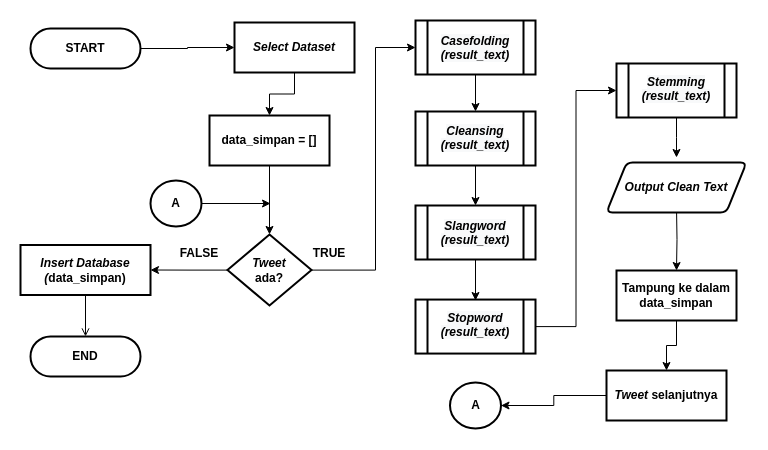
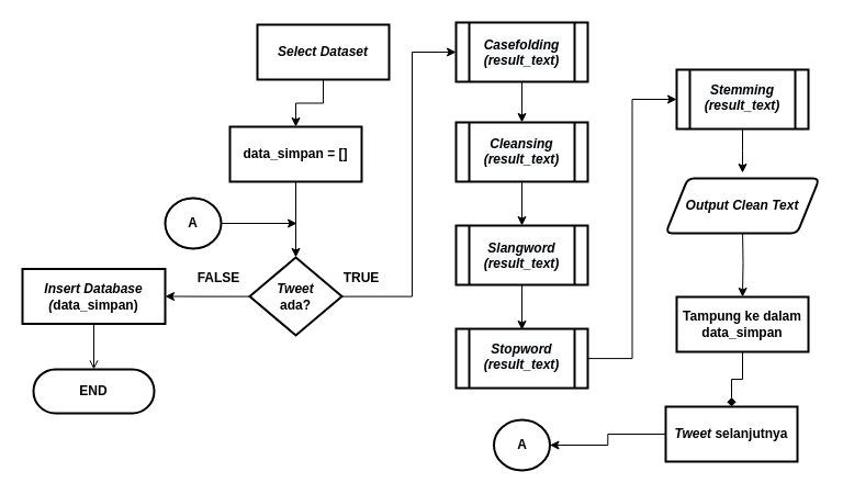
  <mxCell id="0" />
  <mxCell id="1" parent="0" />
  <mxCell id="2" style="edgeStyle=orthogonalEdgeStyle;rounded=0;orthogonalLoop=1;jettySize=auto;html=1;entryX=0.5;entryY=0;entryDx=0;entryDy=0;" parent="1" source="3" edge="1"><mxGeometry relative="1" as="geometry"><mxPoint x="676" y="157" as="targetPoint" /></mxGeometry></mxCell>
  <mxCell id="3" value="" style="verticalLabelPosition=bottom;verticalAlign=top;html=1;shape=process;whiteSpace=wrap;rounded=1;size=0.1;arcSize=0;strokeWidth=2;" parent="1" vertex="1"><mxGeometry x="616" y="63" width="120" height="54" as="geometry" /></mxCell>
  <mxCell id="4" style="edgeStyle=orthogonalEdgeStyle;rounded=0;orthogonalLoop=1;jettySize=auto;html=1;entryX=0;entryY=0.5;entryDx=0;entryDy=0;" parent="1" source="5" target="3" edge="1"><mxGeometry relative="1" as="geometry"><mxPoint x="575" y="56" as="targetPoint" /></mxGeometry></mxCell>
  <mxCell id="5" value="" style="verticalLabelPosition=bottom;verticalAlign=top;html=1;shape=process;whiteSpace=wrap;rounded=1;size=0.1;arcSize=0;strokeWidth=2;" parent="1" vertex="1"><mxGeometry x="415" y="299.06" width="120" height="54" as="geometry" /></mxCell>
  <mxCell id="6" style="edgeStyle=orthogonalEdgeStyle;rounded=0;orthogonalLoop=1;jettySize=auto;html=1;" parent="1" source="7" edge="1"><mxGeometry relative="1" as="geometry"><mxPoint x="475" y="300" as="targetPoint" /></mxGeometry></mxCell>
  <mxCell id="7" value="" style="verticalLabelPosition=bottom;verticalAlign=top;html=1;shape=process;whiteSpace=wrap;rounded=1;size=0.1;arcSize=0;strokeWidth=2;" parent="1" vertex="1"><mxGeometry x="415" y="205" width="120" height="54" as="geometry" /></mxCell>
  <mxCell id="8" style="edgeStyle=orthogonalEdgeStyle;rounded=0;orthogonalLoop=1;jettySize=auto;html=1;entryX=0.5;entryY=0;entryDx=0;entryDy=0;" parent="1" source="9" target="7" edge="1"><mxGeometry relative="1" as="geometry" /></mxCell>
  <mxCell id="9" value="" style="verticalLabelPosition=bottom;verticalAlign=top;html=1;shape=process;whiteSpace=wrap;rounded=1;size=0.1;arcSize=0;strokeWidth=2;" parent="1" vertex="1"><mxGeometry x="415" y="111" width="120" height="54" as="geometry" /></mxCell>
  <mxCell id="10" style="edgeStyle=orthogonalEdgeStyle;rounded=0;orthogonalLoop=1;jettySize=auto;html=1;entryX=0.5;entryY=0;entryDx=0;entryDy=0;" parent="1" source="11" target="9" edge="1"><mxGeometry relative="1" as="geometry" /></mxCell>
  <mxCell id="11" value="" style="verticalLabelPosition=bottom;verticalAlign=top;html=1;shape=process;whiteSpace=wrap;rounded=1;size=0.1;arcSize=0;strokeWidth=2;" parent="1" vertex="1"><mxGeometry x="415" y="20" width="120" height="54" as="geometry" /></mxCell>
  <mxCell id="12" style="edgeStyle=orthogonalEdgeStyle;rounded=0;orthogonalLoop=1;jettySize=auto;html=1;entryX=0.5;entryY=0;entryDx=0;entryDy=0;entryPerimeter=0;fontSize=12;" parent="1" edge="1"><mxGeometry relative="1" as="geometry"><mxPoint x="75" y="376" as="sourcePoint" /><Array as="points"><mxPoint x="75" y="416" /><mxPoint x="175" y="416" /><mxPoint x="175" y="76" /><mxPoint x="275" y="76" /></Array></mxGeometry></mxCell>
  <mxCell id="13" value="&lt;b&gt;END&lt;/b&gt;" style="rounded=1;whiteSpace=wrap;html=1;absoluteArcSize=1;arcSize=140;strokeWidth=2;fontSize=12;" parent="1" vertex="1"><mxGeometry x="30" y="335.94" width="110" height="40" as="geometry" /></mxCell>
- <mxCell id="14" style="edgeStyle=orthogonalEdgeStyle;rounded=0;orthogonalLoop=1;jettySize=auto;html=1;" parent="1" source="15" target="17" edge="1"><mxGeometry relative="1" as="geometry" /></mxCell>
- <mxCell id="15" value="&lt;b style=&quot;font-size: 12px;&quot;&gt;START&lt;/b&gt;" style="rounded=1;whiteSpace=wrap;html=1;absoluteArcSize=1;arcSize=140;strokeWidth=2;fontSize=12;" parent="1" vertex="1"><mxGeometry x="30" y="28" width="110" height="40" as="geometry" /></mxCell>
  <mxCell id="16" style="edgeStyle=orthogonalEdgeStyle;rounded=0;orthogonalLoop=1;jettySize=auto;html=1;entryX=0.5;entryY=0;entryDx=0;entryDy=0;" parent="1" source="17" target="19" edge="1"><mxGeometry relative="1" as="geometry"><mxPoint x="269" y="117" as="targetPoint" /></mxGeometry></mxCell>
  <mxCell id="17" value="&lt;b&gt;&lt;i&gt;Select Dataset&lt;/i&gt;&lt;/b&gt;" style="rounded=1;whiteSpace=wrap;html=1;absoluteArcSize=1;arcSize=0;strokeWidth=2;fontSize=12;" parent="1" vertex="1"><mxGeometry x="234" y="22" width="120" height="50" as="geometry" /></mxCell>
  <mxCell id="18" style="edgeStyle=orthogonalEdgeStyle;rounded=0;orthogonalLoop=1;jettySize=auto;html=1;entryX=0.5;entryY=0;entryDx=0;entryDy=0;entryPerimeter=0;" parent="1" source="19" target="22" edge="1"><mxGeometry relative="1" as="geometry" /></mxCell>
  <mxCell id="19" value="&lt;b&gt;data_simpan = []&lt;/b&gt;" style="rounded=1;whiteSpace=wrap;html=1;absoluteArcSize=1;arcSize=0;strokeWidth=2;fontSize=12;" parent="1" vertex="1"><mxGeometry x="209" y="115" width="120" height="50" as="geometry" /></mxCell>
  <mxCell id="20" style="edgeStyle=orthogonalEdgeStyle;rounded=0;orthogonalLoop=1;jettySize=auto;html=1;entryX=0;entryY=0.5;entryDx=0;entryDy=0;" parent="1" source="22" edge="1"><mxGeometry relative="1" as="geometry"><mxPoint x="415" y="47" as="targetPoint" /><Array as="points"><mxPoint x="375" y="270" /><mxPoint x="375" y="47" /></Array></mxGeometry></mxCell>
  <mxCell id="21" style="edgeStyle=orthogonalEdgeStyle;rounded=0;orthogonalLoop=1;jettySize=auto;html=1;entryX=1;entryY=0.5;entryDx=0;entryDy=0;" parent="1" source="22" target="24" edge="1"><mxGeometry relative="1" as="geometry" /></mxCell>
  <mxCell id="22" value="&lt;i&gt;Tweet&lt;/i&gt;&lt;br&gt;ada?" style="strokeWidth=2;html=1;shape=mxgraph.flowchart.decision;whiteSpace=wrap;rounded=1;fontStyle=1" parent="1" vertex="1"><mxGeometry x="227" y="233.97" width="84" height="71.06" as="geometry" /></mxCell>
  <mxCell id="23" style="edgeStyle=orthogonalEdgeStyle;rounded=0;orthogonalLoop=1;jettySize=auto;html=1;entryX=0.5;entryY=0;entryDx=0;entryDy=0;endArrow=open;" parent="1" source="24" target="13" edge="1"><mxGeometry relative="1" as="geometry" /></mxCell>
  <mxCell id="24" value="&lt;b&gt;&lt;i&gt;Insert Database&lt;br&gt;(&lt;/i&gt;data_simpan)&lt;br&gt;&lt;/b&gt;" style="rounded=1;whiteSpace=wrap;html=1;absoluteArcSize=1;arcSize=0;strokeWidth=2;fontSize=12;" parent="1" vertex="1"><mxGeometry x="20" y="244.5" width="130" height="50" as="geometry" /></mxCell>
  <mxCell id="25" value="TRUE" style="text;html=1;strokeColor=none;fillColor=none;align=center;verticalAlign=middle;whiteSpace=wrap;rounded=0;fontStyle=1" parent="1" vertex="1"><mxGeometry x="309" y="243.06" width="40" height="20" as="geometry" /></mxCell>
  <mxCell id="26" value="FALSE" style="text;html=1;strokeColor=none;fillColor=none;align=center;verticalAlign=middle;whiteSpace=wrap;rounded=0;fontStyle=1" parent="1" vertex="1"><mxGeometry x="179" y="243" width="40" height="20" as="geometry" /></mxCell>
- <mxCell id="27" style="edgeStyle=orthogonalEdgeStyle;rounded=0;orthogonalLoop=1;jettySize=auto;html=1;entryX=0.5;entryY=0;entryDx=0;entryDy=0;" parent="1" source="28" target="30" edge="1"><mxGeometry relative="1" as="geometry" /></mxCell>
+ <mxCell id="27" style="edgeStyle=orthogonalEdgeStyle;rounded=0;orthogonalLoop=1;jettySize=auto;html=1;entryX=0.5;entryY=0;entryDx=0;entryDy=0;endArrow=diamond;" parent="1" source="28" target="30" edge="1"><mxGeometry relative="1" as="geometry" /></mxCell>
  <mxCell id="28" value="&lt;b&gt;Tampung ke dalam&lt;br&gt;&lt;/b&gt;&lt;b&gt;data_simpan&lt;/b&gt;&lt;b&gt;&lt;br&gt;&lt;/b&gt;" style="rounded=1;whiteSpace=wrap;html=1;absoluteArcSize=1;arcSize=0;strokeWidth=2;fontSize=12;" parent="1" vertex="1"><mxGeometry x="616" y="270" width="120" height="50" as="geometry" /></mxCell>
  <mxCell id="29" style="edgeStyle=orthogonalEdgeStyle;rounded=0;orthogonalLoop=1;jettySize=auto;html=1;entryX=1;entryY=0.5;entryDx=0;entryDy=0;entryPerimeter=0;" parent="1" source="30" target="40" edge="1"><mxGeometry relative="1" as="geometry" /></mxCell>
  <mxCell id="30" value="&lt;i&gt;Tweet&lt;/i&gt;&amp;nbsp;selanjutnya" style="rounded=1;whiteSpace=wrap;html=1;absoluteArcSize=1;arcSize=0;strokeWidth=2;fontSize=12;fontStyle=1" parent="1" vertex="1"><mxGeometry x="606" y="370" width="120" height="50" as="geometry" /></mxCell>
  <mxCell id="31" value="&lt;i style=&quot;color: rgb(0, 0, 0); font-family: helvetica; font-size: 12px; font-weight: 400; letter-spacing: normal; text-indent: 0px; text-transform: none; word-spacing: 0px; background-color: rgb(248, 249, 250);&quot;&gt;&lt;b&gt;Casefolding&lt;/b&gt;&lt;br&gt;&lt;b&gt;(result_text&lt;/b&gt;&lt;b&gt;)&lt;/b&gt;&lt;/i&gt;" style="text;whiteSpace=wrap;html=1;align=center;" parent="1" vertex="1"><mxGeometry x="430" y="27" width="90" height="40" as="geometry" /></mxCell>
  <mxCell id="32" value="&lt;b style=&quot;color: rgb(0, 0, 0); font-family: helvetica; font-size: 12px; font-style: normal; letter-spacing: normal; text-indent: 0px; text-transform: none; word-spacing: 0px; background-color: rgb(248, 249, 250);&quot;&gt;&lt;i&gt;Cleansing&lt;br&gt;&lt;/i&gt;&lt;/b&gt;&lt;i style=&quot;color: rgb(0, 0, 0); font-family: helvetica; font-size: 12px; font-weight: 400; letter-spacing: normal; text-indent: 0px; text-transform: none; word-spacing: 0px; background-color: rgb(248, 249, 250);&quot;&gt;&lt;b&gt;(result_text&lt;/b&gt;&lt;b&gt;)&lt;/b&gt;&lt;/i&gt;" style="text;whiteSpace=wrap;html=1;align=center;" parent="1" vertex="1"><mxGeometry x="430" y="117" width="90" height="40" as="geometry" /></mxCell>
  <mxCell id="33" value="&lt;b style=&quot;color: rgb(0, 0, 0); font-family: helvetica; font-size: 12px; font-style: normal; letter-spacing: normal; text-indent: 0px; text-transform: none; word-spacing: 0px; background-color: rgb(248, 249, 250);&quot;&gt;&lt;i&gt;Slangword&lt;br&gt;&lt;/i&gt;&lt;/b&gt;&lt;i style=&quot;color: rgb(0, 0, 0); font-family: helvetica; font-size: 12px; font-weight: 400; letter-spacing: normal; text-indent: 0px; text-transform: none; word-spacing: 0px; background-color: rgb(248, 249, 250);&quot;&gt;&lt;b&gt;(result_text&lt;/b&gt;&lt;b&gt;)&lt;/b&gt;&lt;/i&gt;" style="text;whiteSpace=wrap;html=1;align=center;" parent="1" vertex="1"><mxGeometry x="430" y="212" width="90" height="40" as="geometry" /></mxCell>
  <mxCell id="34" value="&lt;b style=&quot;color: rgb(0, 0, 0); font-family: helvetica; font-size: 12px; font-style: normal; letter-spacing: normal; text-indent: 0px; text-transform: none; word-spacing: 0px; background-color: rgb(248, 249, 250);&quot;&gt;&lt;i&gt;Stemming&lt;br&gt;&lt;/i&gt;&lt;/b&gt;&lt;i style=&quot;color: rgb(0, 0, 0); font-family: helvetica; font-size: 12px; font-weight: 400; letter-spacing: normal; text-indent: 0px; text-transform: none; word-spacing: 0px; background-color: rgb(248, 249, 250);&quot;&gt;&lt;b&gt;(result_text&lt;/b&gt;&lt;b&gt;)&lt;/b&gt;&lt;/i&gt;" style="text;whiteSpace=wrap;html=1;align=center;" parent="1" vertex="1"><mxGeometry x="631" y="68" width="90" height="40" as="geometry" /></mxCell>
  <mxCell id="35" value="&lt;b style=&quot;color: rgb(0, 0, 0); font-family: helvetica; font-size: 12px; font-style: normal; letter-spacing: normal; text-indent: 0px; text-transform: none; word-spacing: 0px; background-color: rgb(248, 249, 250);&quot;&gt;&lt;i&gt;Stopword&lt;br&gt;&lt;/i&gt;&lt;/b&gt;&lt;i style=&quot;color: rgb(0, 0, 0); font-family: helvetica; font-size: 12px; font-weight: 400; letter-spacing: normal; text-indent: 0px; text-transform: none; word-spacing: 0px; background-color: rgb(248, 249, 250);&quot;&gt;&lt;b&gt;(result_text&lt;/b&gt;&lt;b&gt;)&lt;/b&gt;&lt;/i&gt;" style="text;whiteSpace=wrap;html=1;align=center;" parent="1" vertex="1"><mxGeometry x="430" y="304.06" width="90" height="40" as="geometry" /></mxCell>
  <mxCell id="36" style="edgeStyle=orthogonalEdgeStyle;rounded=0;orthogonalLoop=1;jettySize=auto;html=1;entryX=0.5;entryY=0;entryDx=0;entryDy=0;" parent="1" target="28" edge="1"><mxGeometry relative="1" as="geometry"><mxPoint x="676" y="207" as="sourcePoint" /></mxGeometry></mxCell>
  <mxCell id="37" value="&lt;i&gt;Output Clean Text&lt;/i&gt;" style="shape=parallelogram;html=1;strokeWidth=2;perimeter=parallelogramPerimeter;whiteSpace=wrap;rounded=1;arcSize=12;size=0.144;fontSize=12;fontStyle=1" parent="1" vertex="1"><mxGeometry x="606" y="162" width="140" height="50" as="geometry" /></mxCell>
  <mxCell id="38" style="edgeStyle=orthogonalEdgeStyle;rounded=0;orthogonalLoop=1;jettySize=auto;html=1;" parent="1" source="39" edge="1"><mxGeometry relative="1" as="geometry"><mxPoint x="270" y="203" as="targetPoint" /></mxGeometry></mxCell>
  <mxCell id="39" value="&lt;b&gt;A&lt;/b&gt;" style="strokeWidth=2;html=1;shape=mxgraph.flowchart.start_2;whiteSpace=wrap;" parent="1" vertex="1"><mxGeometry x="150" y="180" width="51" height="45.94" as="geometry" /></mxCell>
  <mxCell id="40" value="&lt;b&gt;A&lt;/b&gt;" style="strokeWidth=2;html=1;shape=mxgraph.flowchart.start_2;whiteSpace=wrap;" parent="1" vertex="1"><mxGeometry x="449.5" y="382.03" width="51" height="45.94" as="geometry" /></mxCell>
